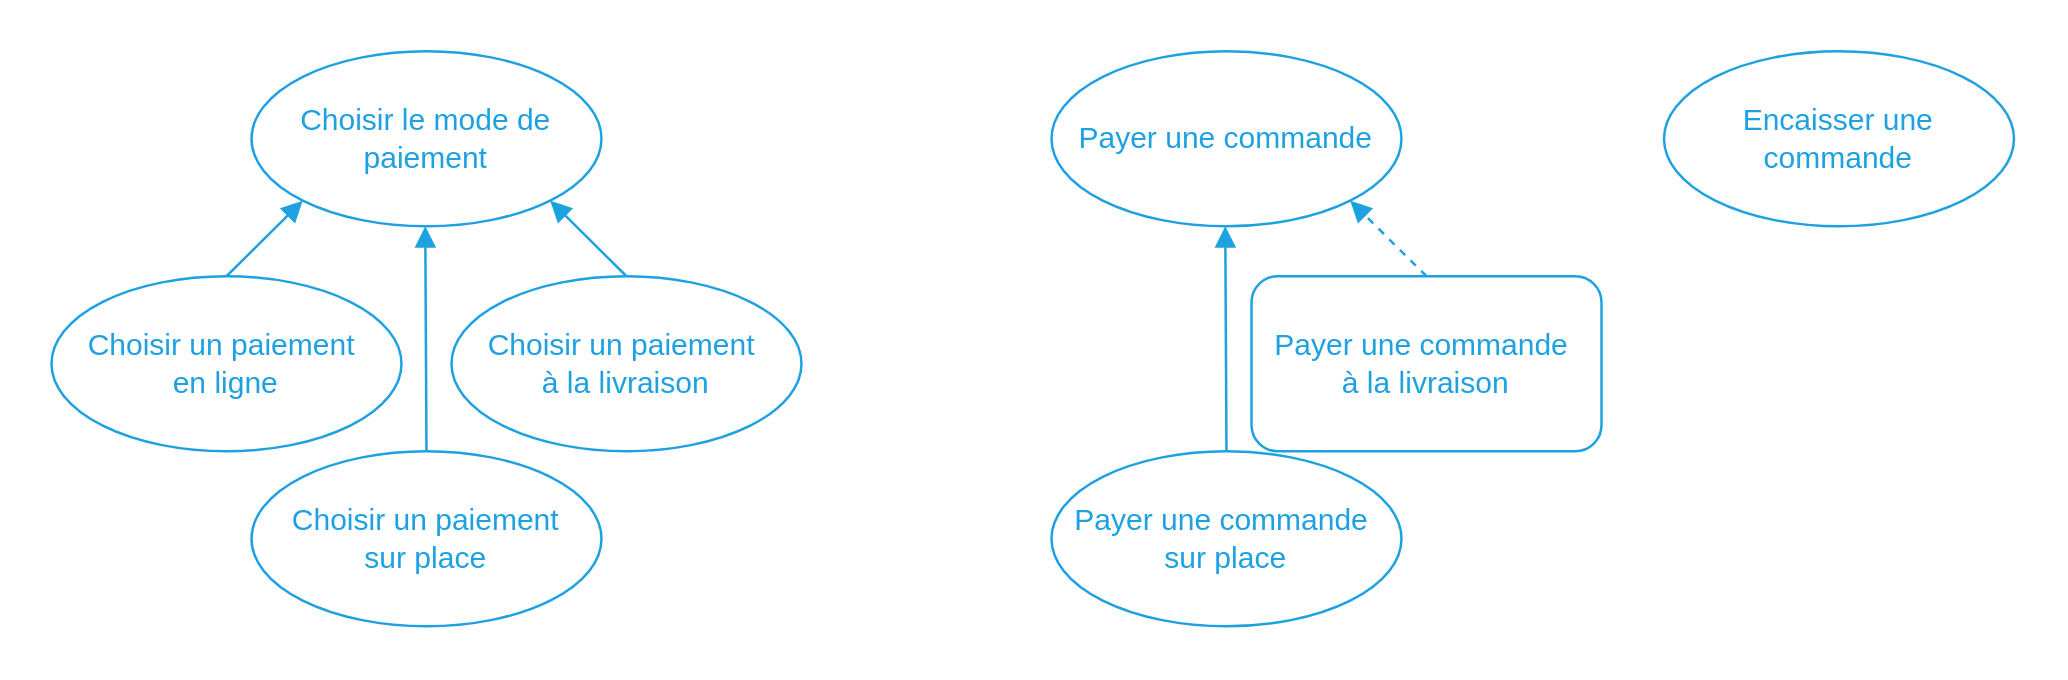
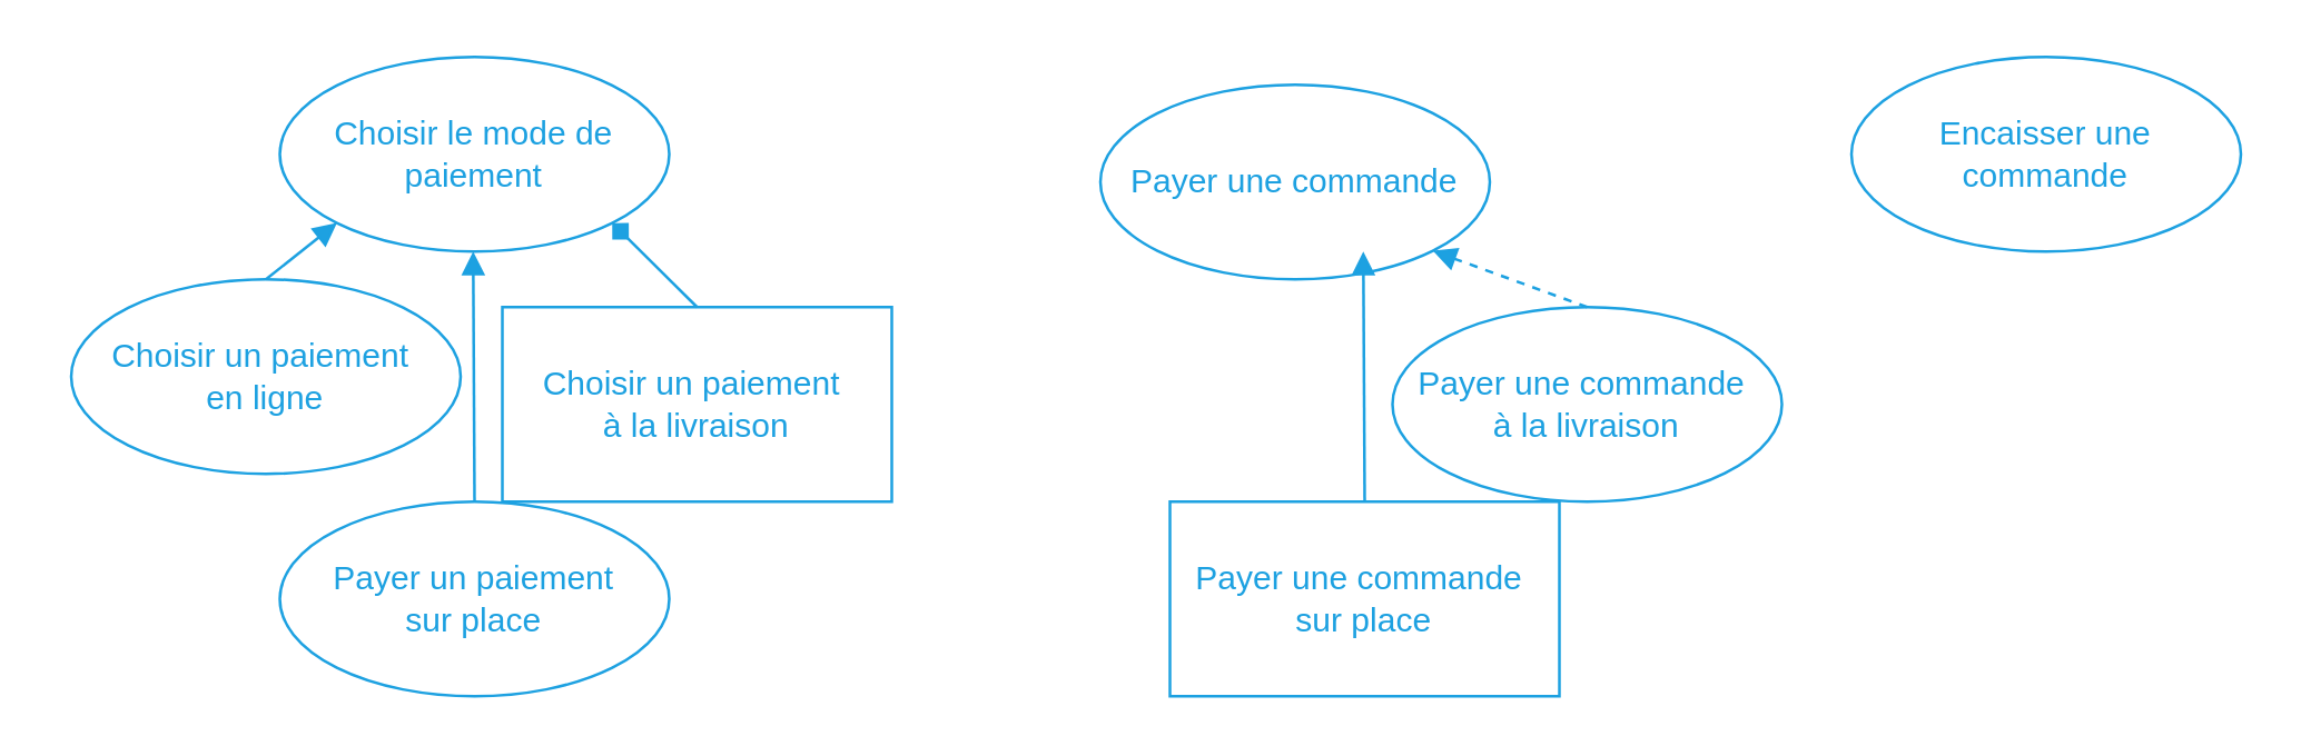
  <mxCell id="0" />
  <mxCell id="1" parent="0" />
  <mxCell id="2" value="&lt;font color=&quot;#1da1e1&quot;&gt;Encaisser une commande&lt;/font&gt;" style="ellipse;whiteSpace=wrap;html=1;fillColor=none;strokeColor=#1DA1E1;" vertex="1" parent="1"><mxGeometry x="665" y="20" width="140" height="70" as="geometry" /></mxCell>
  <mxCell id="3" value="" style="group" vertex="1" connectable="0" parent="1"><mxGeometry x="340" y="20" width="300" height="230" as="geometry" /></mxCell>
- <mxCell id="4" value="&lt;span style=&quot;color: rgb(29 , 161 , 225)&quot;&gt;Payer une commande&amp;nbsp;&lt;/span&gt;&lt;br style=&quot;color: rgb(29 , 161 , 225)&quot;&gt;&lt;span style=&quot;color: rgb(29 , 161 , 225)&quot;&gt;à la livraison&lt;/span&gt;" style="whiteSpace=wrap;html=1;fillColor=none;strokeColor=#1DA1E1;rounded=1;" vertex="1" parent="3"><mxGeometry x="160" y="90" width="140" height="70" as="geometry" /></mxCell>
+ <mxCell id="4" value="&lt;span style=&quot;color: rgb(29 , 161 , 225)&quot;&gt;Payer une commande&amp;nbsp;&lt;/span&gt;&lt;br style=&quot;color: rgb(29 , 161 , 225)&quot;&gt;&lt;span style=&quot;color: rgb(29 , 161 , 225)&quot;&gt;à la livraison&lt;/span&gt;" style="ellipse;whiteSpace=wrap;html=1;fillColor=none;strokeColor=#1DA1E1;" vertex="1" parent="3"><mxGeometry x="160" y="90" width="140" height="70" as="geometry" /></mxCell>
  <mxCell id="5" style="rounded=0;orthogonalLoop=1;jettySize=auto;html=1;endArrow=block;endFill=1;strokeColor=#1DA1E1;exitX=0.5;exitY=0;exitDx=0;exitDy=0;" edge="1" source="6" parent="3"><mxGeometry as="geometry"><mxPoint x="149.5" y="70" as="targetPoint" /><mxPoint x="149.5" y="100" as="sourcePoint" /></mxGeometry></mxCell>
- <mxCell id="6" value="&lt;span style=&quot;color: rgb(29 , 161 , 225)&quot;&gt;Payer une commande&amp;nbsp;&lt;/span&gt;&lt;br style=&quot;color: rgb(29 , 161 , 225)&quot;&gt;&lt;span style=&quot;color: rgb(29 , 161 , 225)&quot;&gt;sur place&lt;/span&gt;" style="ellipse;whiteSpace=wrap;html=1;fillColor=none;strokeColor=#1DA1E1;" vertex="1" parent="3"><mxGeometry x="80" y="160" width="140" height="70" as="geometry" /></mxCell>
- <mxCell id="7" value="&lt;font color=&quot;#1da1e1&quot;&gt;Payer une commande&lt;/font&gt;" style="ellipse;whiteSpace=wrap;html=1;fillColor=none;strokeColor=#1DA1E1;" vertex="1" parent="3"><mxGeometry x="80" width="140" height="70" as="geometry" /></mxCell>
+ <mxCell id="6" value="&lt;span style=&quot;color: rgb(29 , 161 , 225)&quot;&gt;Payer une commande&amp;nbsp;&lt;/span&gt;&lt;br style=&quot;color: rgb(29 , 161 , 225)&quot;&gt;&lt;span style=&quot;color: rgb(29 , 161 , 225)&quot;&gt;sur place&lt;/span&gt;" style="whiteSpace=wrap;html=1;fillColor=none;strokeColor=#1DA1E1;rounded=0;" vertex="1" parent="3"><mxGeometry x="80" y="160" width="140" height="70" as="geometry" /></mxCell>
+ <mxCell id="7" value="&lt;font color=&quot;#1da1e1&quot;&gt;Payer une commande&lt;/font&gt;" style="ellipse;whiteSpace=wrap;html=1;fillColor=none;strokeColor=#1DA1E1;" vertex="1" parent="3"><mxGeometry x="55" y="10" width="140" height="70" as="geometry" /></mxCell>
  <mxCell id="8" style="edgeStyle=none;rounded=0;orthogonalLoop=1;jettySize=auto;html=1;exitX=0.5;exitY=0;exitDx=0;exitDy=0;entryX=1;entryY=1;entryDx=0;entryDy=0;endArrow=block;endFill=1;strokeColor=#1DA1E1;dashed=1;" edge="1" source="4" target="7" parent="3"><mxGeometry relative="1" as="geometry" /></mxCell>
  <mxCell id="9" value="" style="group" vertex="1" connectable="0" parent="1"><mxGeometry x="20" y="20" width="300" height="230" as="geometry" /></mxCell>
  <mxCell id="10" style="rounded=0;orthogonalLoop=1;jettySize=auto;html=1;endArrow=block;endFill=1;strokeColor=#1DA1E1;exitX=0.5;exitY=0;exitDx=0;exitDy=0;" edge="1" parent="9" source="15"><mxGeometry as="geometry"><mxPoint x="149.5" y="70" as="targetPoint" /><mxPoint x="149.5" y="100" as="sourcePoint" /></mxGeometry></mxCell>
  <mxCell id="11" value="" style="group" vertex="1" connectable="0" parent="9"><mxGeometry width="300" height="230" as="geometry" /></mxCell>
  <mxCell id="12" value="&lt;font color=&quot;#1da1e1&quot;&gt;Choisir le mode de paiement&lt;/font&gt;" style="ellipse;whiteSpace=wrap;html=1;fillColor=none;strokeColor=#1DA1E1;" vertex="1" parent="11"><mxGeometry x="80" width="140" height="70" as="geometry" /></mxCell>
- <mxCell id="13" value="&lt;span style=&quot;color: rgb(29 , 161 , 225)&quot;&gt;Choisir un paiement&amp;nbsp;&lt;/span&gt;&lt;br style=&quot;color: rgb(29 , 161 , 225)&quot;&gt;&lt;span style=&quot;color: rgb(29 , 161 , 225)&quot;&gt;en ligne&lt;/span&gt;" style="ellipse;whiteSpace=wrap;html=1;fillColor=none;strokeColor=#1DA1E1;" vertex="1" parent="11"><mxGeometry y="90" width="140" height="70" as="geometry" /></mxCell>
- <mxCell id="14" value="&lt;span style=&quot;color: rgb(29 , 161 , 225)&quot;&gt;Choisir un paiement&amp;nbsp;&lt;/span&gt;&lt;br style=&quot;color: rgb(29 , 161 , 225)&quot;&gt;&lt;span style=&quot;color: rgb(29 , 161 , 225)&quot;&gt;à la livraison&lt;/span&gt;" style="ellipse;whiteSpace=wrap;html=1;fillColor=none;strokeColor=#1DA1E1;" vertex="1" parent="11"><mxGeometry x="160" y="90" width="140" height="70" as="geometry" /></mxCell>
- <mxCell id="15" value="&lt;span style=&quot;color: rgb(29 , 161 , 225)&quot;&gt;Choisir un paiement&lt;/span&gt;&lt;br style=&quot;color: rgb(29 , 161 , 225)&quot;&gt;&lt;span style=&quot;color: rgb(29 , 161 , 225)&quot;&gt;sur place&lt;/span&gt;" style="ellipse;whiteSpace=wrap;html=1;fillColor=none;strokeColor=#1DA1E1;" vertex="1" parent="11"><mxGeometry x="80" y="160" width="140" height="70" as="geometry" /></mxCell>
+ <mxCell id="13" value="&lt;span style=&quot;color: rgb(29 , 161 , 225)&quot;&gt;Choisir un paiement&amp;nbsp;&lt;/span&gt;&lt;br style=&quot;color: rgb(29 , 161 , 225)&quot;&gt;&lt;span style=&quot;color: rgb(29 , 161 , 225)&quot;&gt;en ligne&lt;/span&gt;" style="ellipse;whiteSpace=wrap;html=1;fillColor=none;strokeColor=#1DA1E1;" vertex="1" parent="11"><mxGeometry x="5" y="80" width="140" height="70" as="geometry" /></mxCell>
+ <mxCell id="14" value="&lt;span style=&quot;color: rgb(29 , 161 , 225)&quot;&gt;Choisir un paiement&amp;nbsp;&lt;/span&gt;&lt;br style=&quot;color: rgb(29 , 161 , 225)&quot;&gt;&lt;span style=&quot;color: rgb(29 , 161 , 225)&quot;&gt;à la livraison&lt;/span&gt;" style="whiteSpace=wrap;html=1;fillColor=none;strokeColor=#1DA1E1;rounded=0;" vertex="1" parent="11"><mxGeometry x="160" y="90" width="140" height="70" as="geometry" /></mxCell>
+ <mxCell id="15" value="&lt;span style=&quot;color: rgb(29 , 161 , 225)&quot;&gt;Payer un paiement&lt;/span&gt;&lt;br style=&quot;color: rgb(29 , 161 , 225)&quot;&gt;&lt;span style=&quot;color: rgb(29 , 161 , 225)&quot;&gt;sur place&lt;/span&gt;" style="ellipse;whiteSpace=wrap;html=1;fillColor=none;strokeColor=#1DA1E1;" vertex="1" parent="11"><mxGeometry x="80" y="160" width="140" height="70" as="geometry" /></mxCell>
  <mxCell id="16" style="edgeStyle=none;rounded=0;orthogonalLoop=1;jettySize=auto;html=1;exitX=0.5;exitY=0;exitDx=0;exitDy=0;entryX=0;entryY=1;entryDx=0;entryDy=0;endArrow=block;endFill=1;strokeColor=#1DA1E1;" edge="1" parent="11" source="13" target="12"><mxGeometry relative="1" as="geometry" /></mxCell>
- <mxCell id="17" style="edgeStyle=none;rounded=0;orthogonalLoop=1;jettySize=auto;html=1;exitX=0.5;exitY=0;exitDx=0;exitDy=0;entryX=1;entryY=1;entryDx=0;entryDy=0;endArrow=block;endFill=1;strokeColor=#1DA1E1;" edge="1" parent="11" source="14" target="12"><mxGeometry relative="1" as="geometry" /></mxCell>
+ <mxCell id="17" style="edgeStyle=none;rounded=0;orthogonalLoop=1;jettySize=auto;html=1;exitX=0.5;exitY=0;exitDx=0;exitDy=0;entryX=1;entryY=1;entryDx=0;entryDy=0;endArrow=diamond;endFill=1;strokeColor=#1DA1E1;" edge="1" parent="11" source="14" target="12"><mxGeometry relative="1" as="geometry" /></mxCell>
